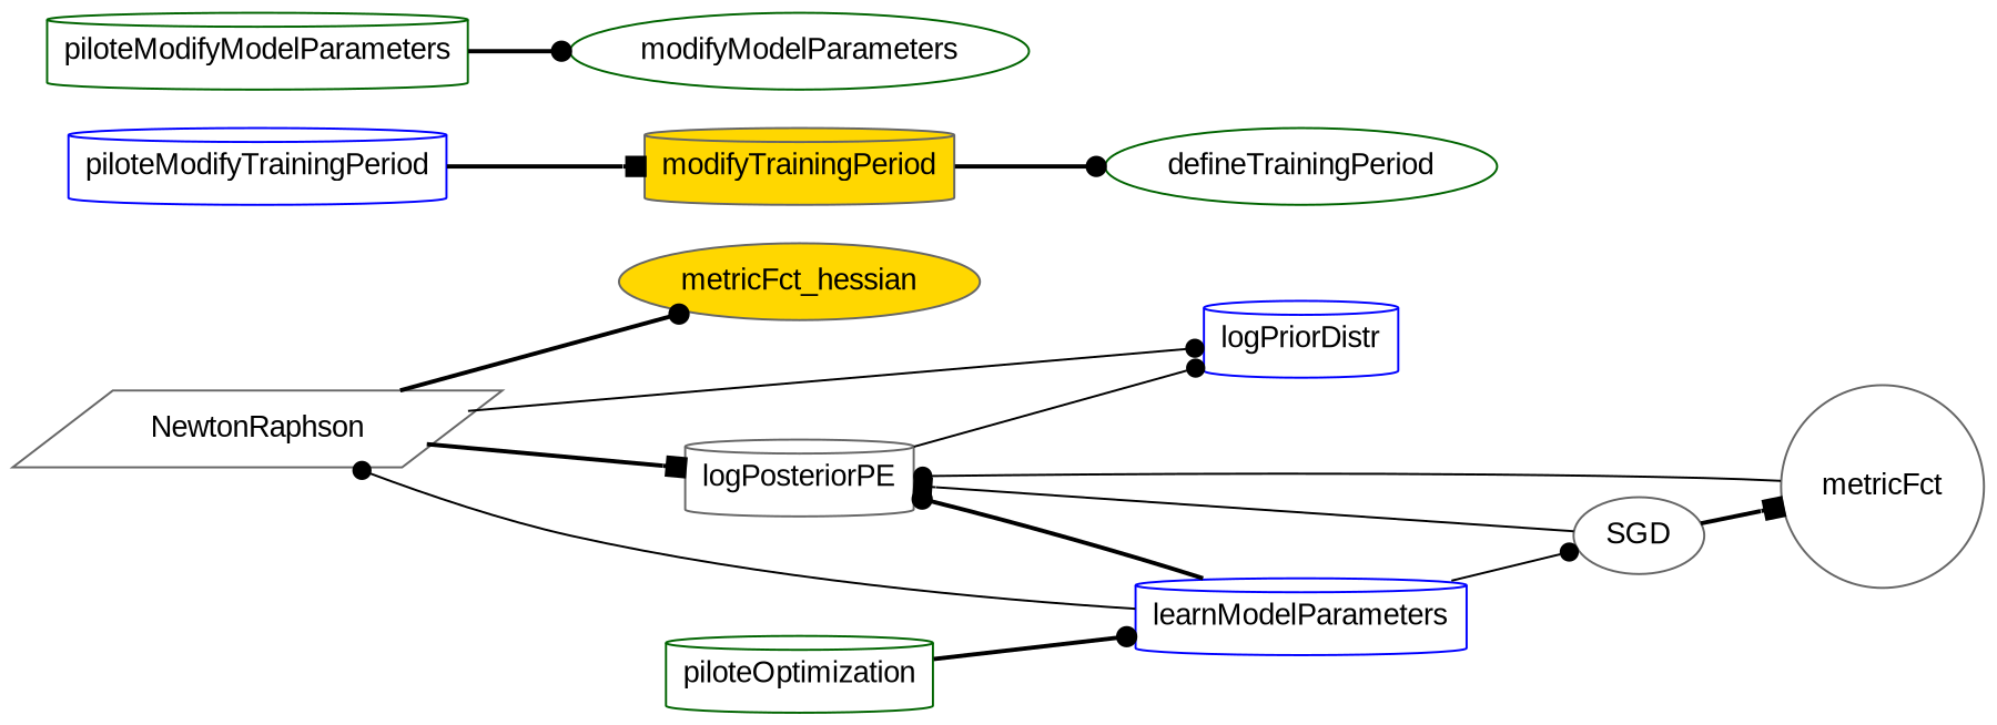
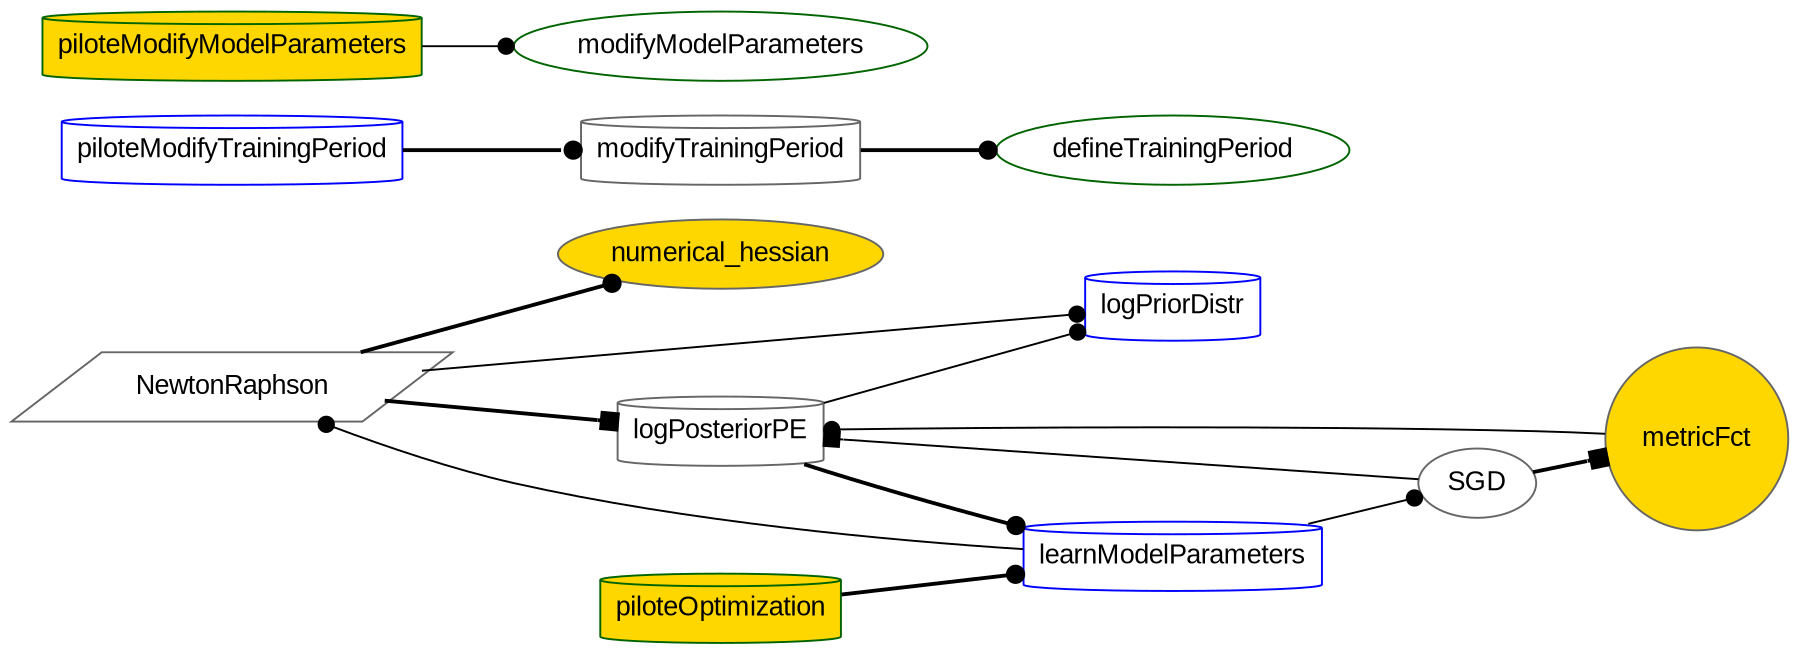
  digraph {
    fontname="Liberation Sans"
    rankdir=LR
    node [color=gray40 fillcolor=white fontname="Liberation Sans" shape=cylinder style=filled]
    edge [arrowhead=dot fontname="Liberation Sans" style=bold]
    NewtonRaphson [shape=parallelogram]
    logPosteriorPE
    logPriorDistr [color=blue]
-   numerical_hessian [fillcolor=gold shape=ellipse label=metricFct_hessian]
+   numerical_hessian [fillcolor=gold shape=ellipse]
    SGD [shape=ellipse]
-   metricFct [shape=circle]
+   metricFct [fillcolor=gold shape=circle]
    learnModelParameters [color=blue]
-   modifyTrainingPeriod [fillcolor=gold]
+   modifyTrainingPeriod
    defineTrainingPeriod [color=darkgreen shape=ellipse]
-   piloteModifyModelParameters [color=darkgreen]
+   piloteModifyModelParameters [color=darkgreen fillcolor=gold]
    modifyModelParameters [color=darkgreen shape=ellipse]
    piloteModifyTrainingPeriod [color=blue]
-   piloteOptimization [color=darkgreen]
+   piloteOptimization [color=darkgreen fillcolor=gold]
    NewtonRaphson -> logPosteriorPE [arrowhead=box]
    NewtonRaphson -> logPriorDistr [style=solid]
    NewtonRaphson -> numerical_hessian
    logPosteriorPE -> logPriorDistr [style=solid]
    SGD -> logPosteriorPE [arrowhead=box style=solid]
    SGD -> metricFct [arrowhead=box]
    metricFct -> logPosteriorPE [style=solid]
    learnModelParameters -> NewtonRaphson [style=solid]
-   learnModelParameters -> logPosteriorPE
+   logPosteriorPE -> learnModelParameters
    learnModelParameters -> SGD [style=solid]
    modifyTrainingPeriod -> defineTrainingPeriod
-   piloteModifyModelParameters -> modifyModelParameters
-   piloteModifyTrainingPeriod -> modifyTrainingPeriod [arrowhead=box]
+   piloteModifyModelParameters -> modifyModelParameters [style=solid]
+   piloteModifyTrainingPeriod -> modifyTrainingPeriod
    piloteOptimization -> learnModelParameters
  }
